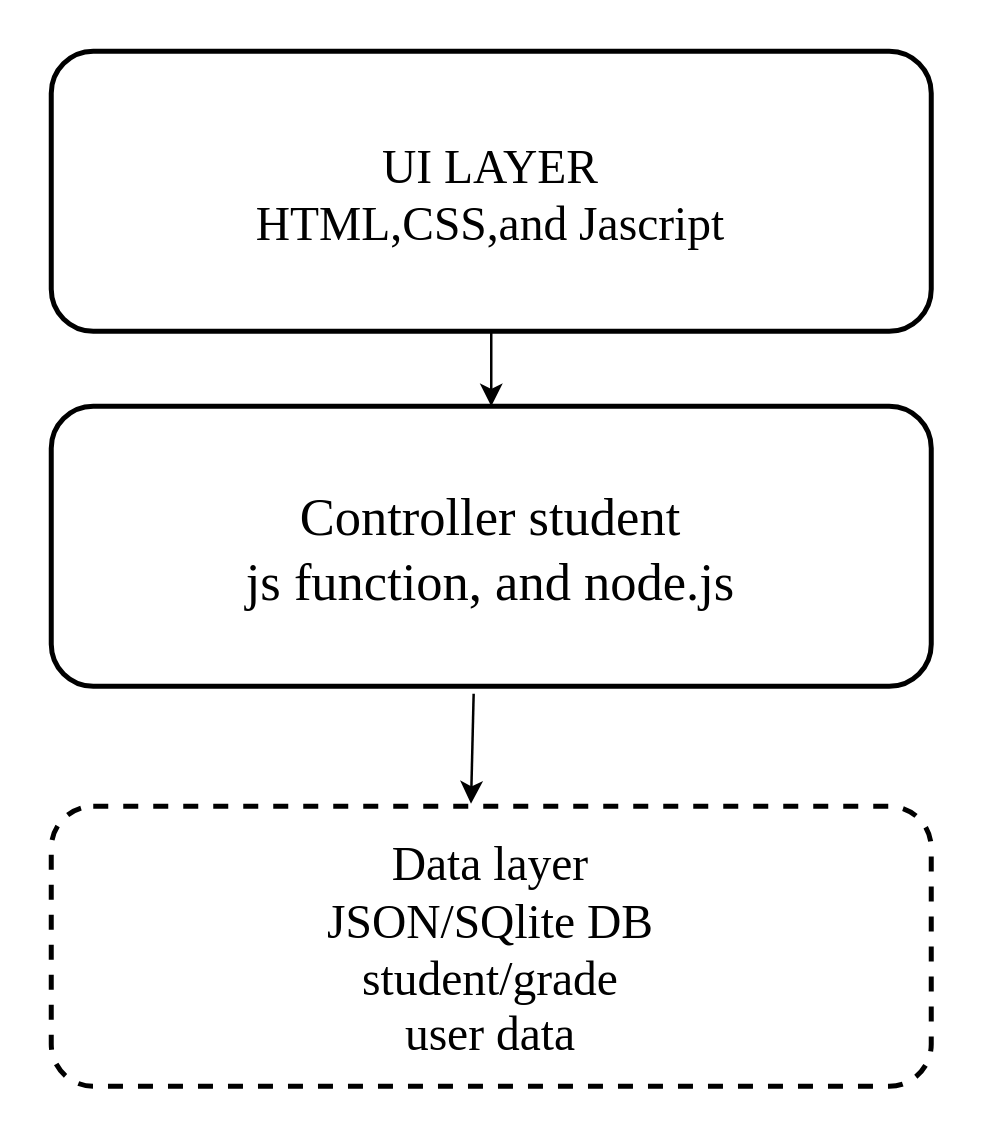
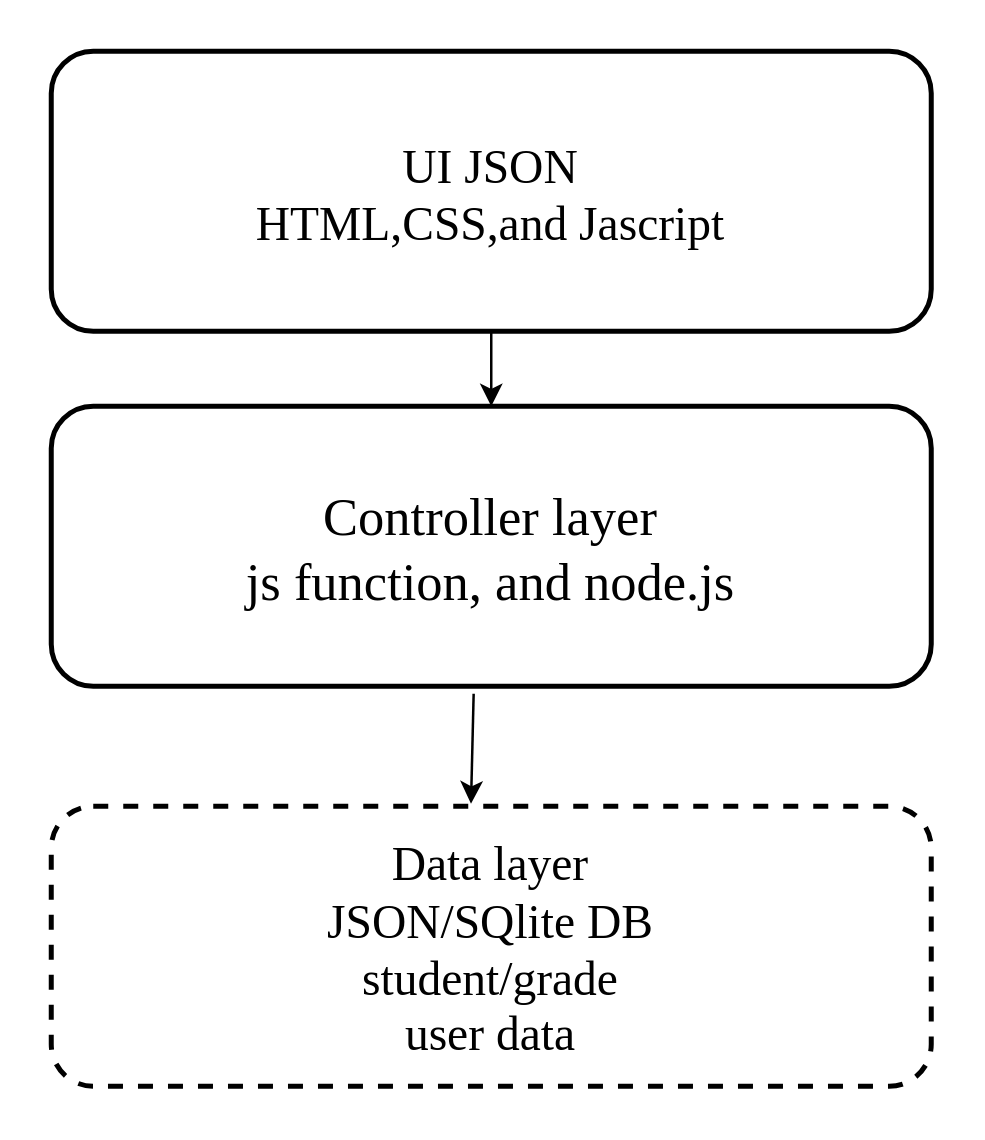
  <mxCell id="0" />
  <mxCell id="1" parent="0" />
- <mxCell id="2" value="UI LAYER&lt;div&gt;HTML,CSS,and Jascript&lt;/div&gt;" style="rounded=1;whiteSpace=wrap;html=1;fontFamily=Times New Roman;fontSize=19;spacing=6;spacingTop=3;strokeWidth=2;" vertex="1" parent="1"><mxGeometry x="20" y="20" width="352" height="112" as="geometry" /></mxCell>
- <mxCell id="3" value="Controller student&lt;div&gt;js function, and node.js&lt;/div&gt;" style="rounded=1;whiteSpace=wrap;html=1;fontFamily=Times New Roman;fontSize=21;spacing=6;spacingTop=3;strokeWidth=2;labelBackgroundColor=none;" vertex="1" parent="1"><mxGeometry x="20" y="162" width="352" height="112" as="geometry" /></mxCell>
+ <mxCell id="2" value="UI JSON&lt;div&gt;HTML,CSS,and Jascript&lt;/div&gt;" style="rounded=1;whiteSpace=wrap;html=1;fontFamily=Times New Roman;fontSize=19;spacing=6;spacingTop=3;strokeWidth=2;" vertex="1" parent="1"><mxGeometry x="20" y="20" width="352" height="112" as="geometry" /></mxCell>
+ <mxCell id="3" value="Controller layer&lt;div&gt;js function, and node.js&lt;/div&gt;" style="rounded=1;whiteSpace=wrap;html=1;fontFamily=Times New Roman;fontSize=21;spacing=6;spacingTop=3;strokeWidth=2;labelBackgroundColor=none;" vertex="1" parent="1"><mxGeometry x="20" y="162" width="352" height="112" as="geometry" /></mxCell>
  <mxCell id="4" value="Data layer&lt;div&gt;JSON/SQlite DB&lt;/div&gt;&lt;div&gt;student/grade&lt;/div&gt;&lt;div&gt;user data&lt;/div&gt;" style="rounded=1;whiteSpace=wrap;html=1;fontFamily=Times New Roman;fontSize=19;spacing=6;spacingTop=3;strokeWidth=2;dashed=1;" vertex="1" parent="1"><mxGeometry x="20" y="322" width="352" height="112" as="geometry" /></mxCell>
  <mxCell id="5" value="" style="endArrow=classic;html=1;rounded=0;entryX=0.5;entryY=0;entryDx=0;entryDy=0;" edge="1" parent="1" source="2" target="3"><mxGeometry width="50" height="50" relative="1" as="geometry"><mxPoint x="140" y="352" as="sourcePoint" /><mxPoint x="190" y="302" as="targetPoint" /></mxGeometry></mxCell>
  <mxCell id="6" value="" style="endArrow=classic;html=1;rounded=0;entryX=0.477;entryY=-0.009;entryDx=0;entryDy=0;entryPerimeter=0;exitX=0.48;exitY=1.027;exitDx=0;exitDy=0;exitPerimeter=0;" edge="1" parent="1" source="3" target="4"><mxGeometry width="50" height="50" relative="1" as="geometry"><mxPoint x="206" y="142" as="sourcePoint" /><mxPoint x="206" y="172" as="targetPoint" /></mxGeometry></mxCell>
